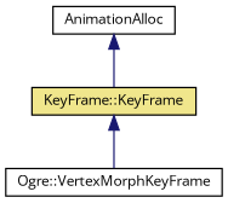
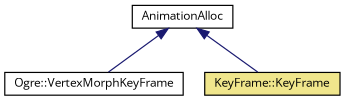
  digraph {
    fontname="Open Sans"
    node [color=black fillcolor=white fontname="Open Sans" fontsize=10 shape=record style=filled]
    edge [color=midnightblue dir=back fontname="Open Sans" fontsize=10 labelfontname=Helvetica labelfontsize=10 style=solid]
    n1 [fontcolor=black height=0.2 label="Ogre::VertexMorphKeyFrame" width=0.4]
    n2 [fillcolor=khaki height=0.2 label="KeyFrame::KeyFrame" width=0.4]
    n3 [height=0.2 label=AnimationAlloc width=0.4]
-   n2 -> n1
+   n3 -> n1
    n3 -> n2
  }
